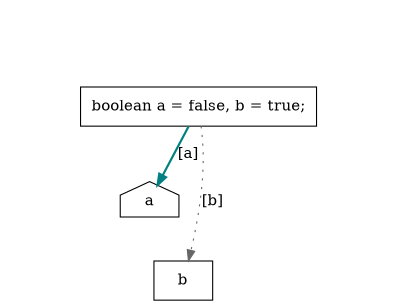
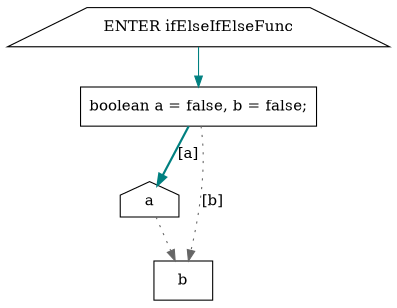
  digraph {
    node [shape=box]
    edge [color=teal style=dotted]
-   n2 [label="boolean a = false, b = true;"]
+   n1 [label="ENTER ifElseIfElseFunc" shape=trapezium]
+   n2 [label="boolean a = false, b = false;"]
    n3 [label=a shape=house]
    n4 [label=b]
+   n1 -> n2 [style=solid]
    n2 -> n3 [label="[a]" style=bold]
    n2 -> n4 [color=gray40 label="[b]"]
+   n3 -> n4 [color=gray40]
  }
